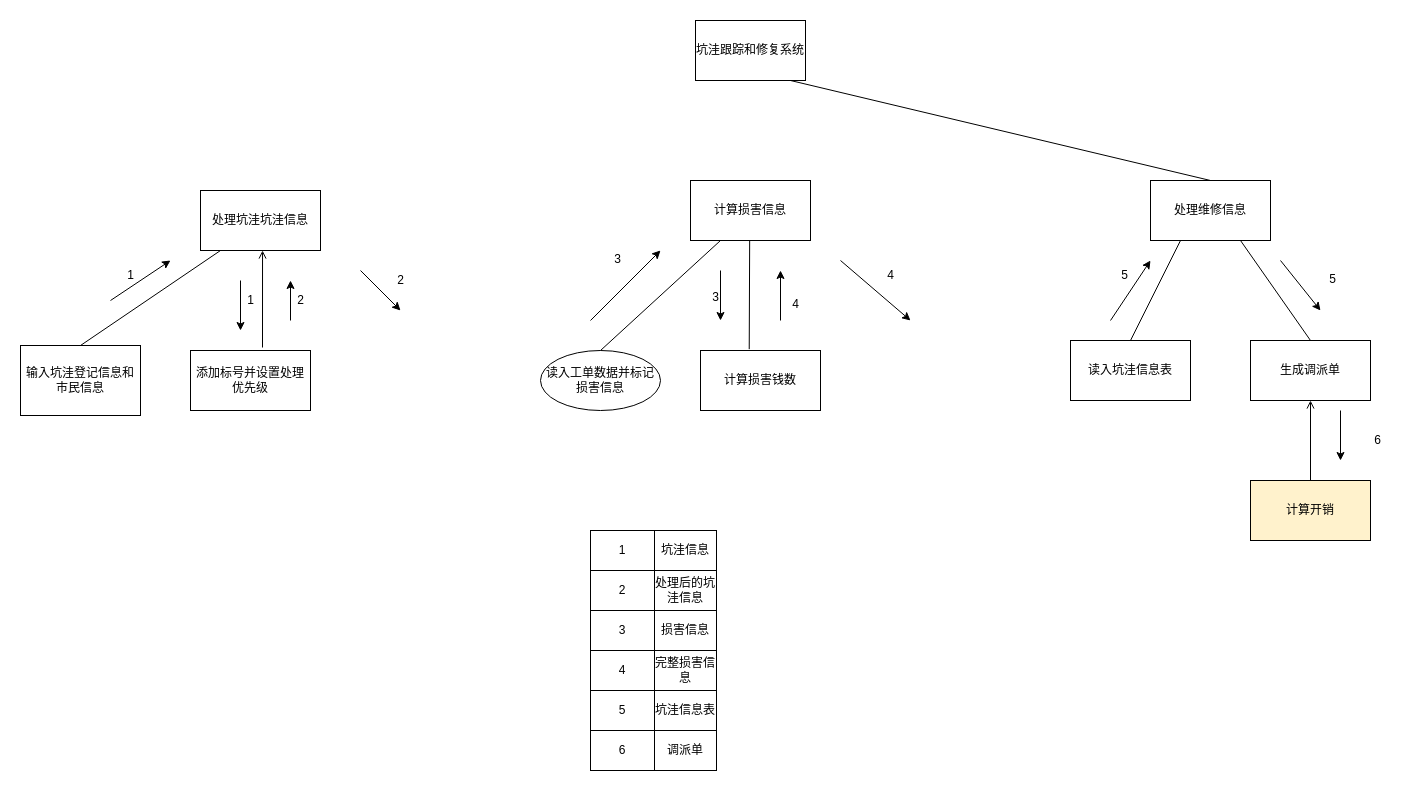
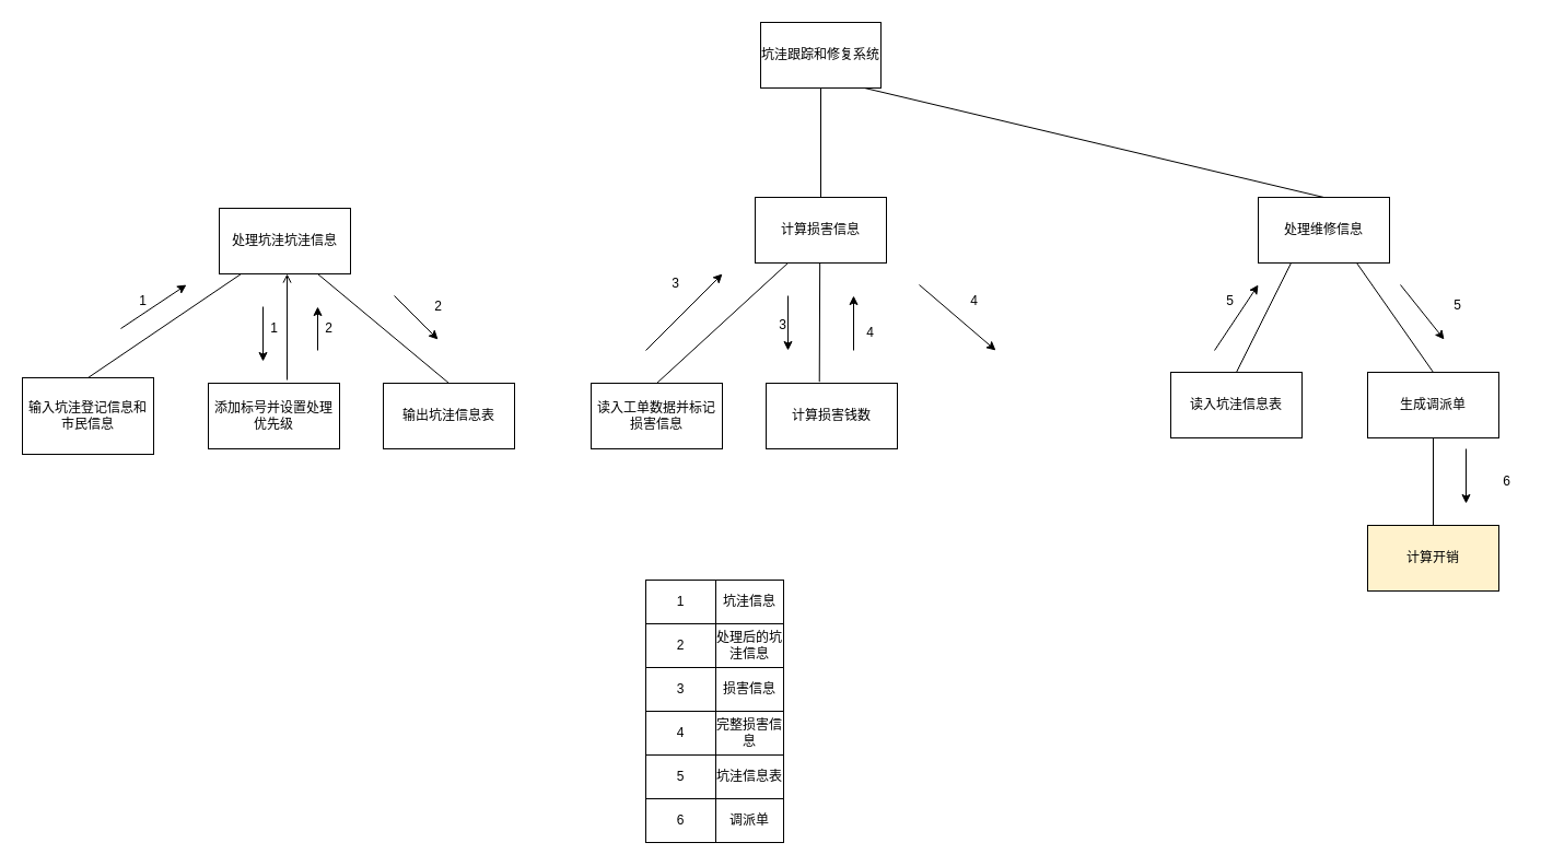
  <mxCell id="0" />
  <mxCell id="1" parent="0" />
  <mxCell id="2" value="坑洼跟踪和修复系统" style="rounded=0;whiteSpace=wrap;html=1;" vertex="1" parent="1"><mxGeometry x="695" y="20" width="110" height="60" as="geometry" /></mxCell>
  <mxCell id="3" value="处理坑洼坑洼信息" style="rounded=0;whiteSpace=wrap;html=1;" vertex="1" parent="1"><mxGeometry x="200" y="190" width="120" height="60" as="geometry" /></mxCell>
  <mxCell id="4" value="计算损害信息" style="rounded=0;whiteSpace=wrap;html=1;" vertex="1" parent="1"><mxGeometry x="690" y="180" width="120" height="60" as="geometry" /></mxCell>
  <mxCell id="5" value="处理维修信息" style="rounded=0;whiteSpace=wrap;html=1;" vertex="1" parent="1"><mxGeometry x="1150" y="180" width="120" height="60" as="geometry" /></mxCell>
  <mxCell id="6" value="输入坑洼登记信息和市民信息" style="rounded=0;whiteSpace=wrap;html=1;" vertex="1" parent="1"><mxGeometry x="20" y="345" width="120" height="70" as="geometry" /></mxCell>
  <mxCell id="7" value="添加标号并设置处理优先级" style="rounded=0;whiteSpace=wrap;html=1;" vertex="1" parent="1"><mxGeometry x="190" y="350" width="120" height="60" as="geometry" /></mxCell>
- <mxCell id="9" value="读入工单数据并标记损害信息" style="ellipse;whiteSpace=wrap;html=1;" vertex="1" parent="1"><mxGeometry x="540" y="350" width="120" height="60" as="geometry" /></mxCell>
+ <mxCell id="8" value="输出坑洼信息表" style="rounded=0;whiteSpace=wrap;html=1;" vertex="1" parent="1"><mxGeometry x="350" y="350" width="120" height="60" as="geometry" /></mxCell>
+ <mxCell id="9" value="读入工单数据并标记损害信息" style="rounded=0;whiteSpace=wrap;html=1;" vertex="1" parent="1"><mxGeometry x="540" y="350" width="120" height="60" as="geometry" /></mxCell>
  <mxCell id="10" value="计算损害钱数" style="rounded=0;whiteSpace=wrap;html=1;" vertex="1" parent="1"><mxGeometry x="700" y="350" width="120" height="60" as="geometry" /></mxCell>
  <mxCell id="11" value="读入坑洼信息表" style="rounded=0;whiteSpace=wrap;html=1;" vertex="1" parent="1"><mxGeometry x="1070" y="340" width="120" height="60" as="geometry" /></mxCell>
  <mxCell id="12" value="生成调派单" style="rounded=0;whiteSpace=wrap;html=1;" vertex="1" parent="1"><mxGeometry x="1250" y="340" width="120" height="60" as="geometry" /></mxCell>
  <mxCell id="13" value="计算开销" style="rounded=0;whiteSpace=wrap;html=1;fillColor=#fff2cc;" vertex="1" parent="1"><mxGeometry x="1250" y="480" width="120" height="60" as="geometry" /></mxCell>
+ <mxCell id="14" value="" style="endArrow=none;html=1;exitX=0.5;exitY=0;exitDx=0;exitDy=0;entryX=0.5;entryY=1;entryDx=0;entryDy=0;" edge="1" parent="1" source="4" target="2"><mxGeometry width="50" height="50" relative="1" as="geometry"><mxPoint x="695" y="130" as="sourcePoint" /><mxPoint x="745" y="80" as="targetPoint" /></mxGeometry></mxCell>
  <mxCell id="15" value="" style="endArrow=none;html=1;exitX=0.5;exitY=0;exitDx=0;exitDy=0;entryX=0.864;entryY=1;entryDx=0;entryDy=0;entryPerimeter=0;" edge="1" parent="1" source="5" target="2"><mxGeometry width="50" height="50" relative="1" as="geometry"><mxPoint x="760" y="190" as="sourcePoint" /><mxPoint x="770" y="100" as="targetPoint" /></mxGeometry></mxCell>
  <mxCell id="16" value="" style="endArrow=none;html=1;exitX=0.5;exitY=0;exitDx=0;exitDy=0;" edge="1" parent="1" source="6"><mxGeometry width="50" height="50" relative="1" as="geometry"><mxPoint x="230" y="345" as="sourcePoint" /><mxPoint x="220" y="250" as="targetPoint" /></mxGeometry></mxCell>
  <mxCell id="17" value="" style="endArrow=open;html=1;exitX=0.6;exitY=-0.05;exitDx=0;exitDy=0;exitPerimeter=0;entryX=0.517;entryY=1;entryDx=0;entryDy=0;entryPerimeter=0;" edge="1" parent="1" source="7" target="3"><mxGeometry width="50" height="50" relative="1" as="geometry"><mxPoint x="244.59" y="350" as="sourcePoint" /><mxPoint x="270" y="260" as="targetPoint" /></mxGeometry></mxCell>
+ <mxCell id="18" value="" style="endArrow=none;html=1;exitX=0.5;exitY=0;exitDx=0;exitDy=0;entryX=0.75;entryY=1;entryDx=0;entryDy=0;" edge="1" parent="1" source="8" target="3"><mxGeometry width="50" height="50" relative="1" as="geometry"><mxPoint x="269.17" y="630" as="sourcePoint" /><mxPoint x="269.17" y="530" as="targetPoint" /></mxGeometry></mxCell>
  <mxCell id="19" value="" style="endArrow=none;html=1;exitX=0.406;exitY=-0.022;exitDx=0;exitDy=0;entryX=0.5;entryY=1;entryDx=0;entryDy=0;exitPerimeter=0;" edge="1" parent="1" source="10"><mxGeometry width="50" height="50" relative="1" as="geometry"><mxPoint x="749.17" y="340" as="sourcePoint" /><mxPoint x="749.17" y="240" as="targetPoint" /></mxGeometry></mxCell>
  <mxCell id="20" value="" style="endArrow=none;html=1;exitX=0.5;exitY=0;exitDx=0;exitDy=0;" edge="1" parent="1" source="9"><mxGeometry width="50" height="50" relative="1" as="geometry"><mxPoint x="720" y="330" as="sourcePoint" /><mxPoint x="720" y="240" as="targetPoint" /></mxGeometry></mxCell>
  <mxCell id="21" value="" style="endArrow=none;html=1;exitX=0.5;exitY=0;exitDx=0;exitDy=0;entryX=0.25;entryY=1;entryDx=0;entryDy=0;" edge="1" parent="1" source="11" target="5"><mxGeometry width="50" height="50" relative="1" as="geometry"><mxPoint x="850" y="630" as="sourcePoint" /><mxPoint x="850" y="530" as="targetPoint" /></mxGeometry></mxCell>
  <mxCell id="22" value="" style="endArrow=none;html=1;exitX=0.5;exitY=0;exitDx=0;exitDy=0;entryX=0.75;entryY=1;entryDx=0;entryDy=0;" edge="1" parent="1" source="12" target="5"><mxGeometry width="50" height="50" relative="1" as="geometry"><mxPoint x="860" y="640" as="sourcePoint" /><mxPoint x="860" y="540" as="targetPoint" /></mxGeometry></mxCell>
- <mxCell id="23" value="" style="endArrow=open;html=1;exitX=0.5;exitY=0;exitDx=0;exitDy=0;entryX=0.5;entryY=1;entryDx=0;entryDy=0;" edge="1" parent="1" source="13" target="12"><mxGeometry width="50" height="50" relative="1" as="geometry"><mxPoint x="870" y="650" as="sourcePoint" /><mxPoint x="870" y="550" as="targetPoint" /></mxGeometry></mxCell>
+ <mxCell id="23" value="" style="endArrow=none;html=1;exitX=0.5;exitY=0;exitDx=0;exitDy=0;entryX=0.5;entryY=1;entryDx=0;entryDy=0;" edge="1" parent="1" source="13" target="12"><mxGeometry width="50" height="50" relative="1" as="geometry"><mxPoint x="870" y="650" as="sourcePoint" /><mxPoint x="870" y="550" as="targetPoint" /></mxGeometry></mxCell>
  <mxCell id="24" value="" style="endArrow=classic;html=1;" edge="1" parent="1"><mxGeometry width="50" height="50" relative="1" as="geometry"><mxPoint x="110" y="300" as="sourcePoint" /><mxPoint x="170" y="260" as="targetPoint" /></mxGeometry></mxCell>
  <mxCell id="25" value="1" style="text;html=1;align=center;verticalAlign=middle;resizable=0;points=[];autosize=1;" vertex="1" parent="1"><mxGeometry x="120" y="265" width="20" height="20" as="geometry" /></mxCell>
  <mxCell id="26" value="" style="endArrow=classic;html=1;" edge="1" parent="1"><mxGeometry width="50" height="50" relative="1" as="geometry"><mxPoint x="240" y="280" as="sourcePoint" /><mxPoint x="240" y="330" as="targetPoint" /></mxGeometry></mxCell>
  <mxCell id="27" value="1" style="text;html=1;align=center;verticalAlign=middle;resizable=0;points=[];autosize=1;" vertex="1" parent="1"><mxGeometry x="240" y="290" width="20" height="20" as="geometry" /></mxCell>
  <mxCell id="28" value="" style="endArrow=classic;html=1;" edge="1" parent="1"><mxGeometry width="50" height="50" relative="1" as="geometry"><mxPoint x="290" y="320" as="sourcePoint" /><mxPoint x="290" y="280" as="targetPoint" /></mxGeometry></mxCell>
  <mxCell id="29" value="2" style="text;html=1;align=center;verticalAlign=middle;resizable=0;points=[];autosize=1;" vertex="1" parent="1"><mxGeometry x="290" y="290" width="20" height="20" as="geometry" /></mxCell>
  <mxCell id="30" value="" style="endArrow=classic;html=1;" edge="1" parent="1"><mxGeometry width="50" height="50" relative="1" as="geometry"><mxPoint x="360" y="270" as="sourcePoint" /><mxPoint x="400" y="310" as="targetPoint" /></mxGeometry></mxCell>
  <mxCell id="31" value="2" style="text;html=1;align=center;verticalAlign=middle;resizable=0;points=[];autosize=1;" vertex="1" parent="1"><mxGeometry x="390" y="270" width="20" height="20" as="geometry" /></mxCell>
  <mxCell id="32" value="" style="endArrow=classic;html=1;" edge="1" parent="1"><mxGeometry width="50" height="50" relative="1" as="geometry"><mxPoint x="590" y="320" as="sourcePoint" /><mxPoint x="660" y="250" as="targetPoint" /></mxGeometry></mxCell>
  <mxCell id="33" value="3" style="text;html=1;align=center;verticalAlign=middle;resizable=0;points=[];autosize=1;" vertex="1" parent="1"><mxGeometry x="607" y="249" width="20" height="20" as="geometry" /></mxCell>
  <mxCell id="34" value="" style="endArrow=classic;html=1;" edge="1" parent="1"><mxGeometry width="50" height="50" relative="1" as="geometry"><mxPoint x="720" y="270" as="sourcePoint" /><mxPoint x="720" y="320" as="targetPoint" /></mxGeometry></mxCell>
  <mxCell id="35" value="3" style="text;html=1;align=center;verticalAlign=middle;resizable=0;points=[];autosize=1;" vertex="1" parent="1"><mxGeometry x="705" y="287" width="20" height="20" as="geometry" /></mxCell>
  <mxCell id="36" value="" style="endArrow=classic;html=1;" edge="1" parent="1"><mxGeometry width="50" height="50" relative="1" as="geometry"><mxPoint x="780" y="320" as="sourcePoint" /><mxPoint x="780" y="270" as="targetPoint" /></mxGeometry></mxCell>
  <mxCell id="37" value="4" style="text;html=1;align=center;verticalAlign=middle;resizable=0;points=[];autosize=1;" vertex="1" parent="1"><mxGeometry x="785" y="294" width="20" height="20" as="geometry" /></mxCell>
  <mxCell id="38" value="" style="endArrow=classic;html=1;" edge="1" parent="1"><mxGeometry width="50" height="50" relative="1" as="geometry"><mxPoint x="840" y="260" as="sourcePoint" /><mxPoint x="910" y="320" as="targetPoint" /></mxGeometry></mxCell>
  <mxCell id="39" value="4" style="text;html=1;align=center;verticalAlign=middle;resizable=0;points=[];autosize=1;" vertex="1" parent="1"><mxGeometry x="880" y="265" width="20" height="20" as="geometry" /></mxCell>
  <mxCell id="40" value="" style="endArrow=classic;html=1;" edge="1" parent="1"><mxGeometry width="50" height="50" relative="1" as="geometry"><mxPoint x="1110" y="320" as="sourcePoint" /><mxPoint x="1150" y="260" as="targetPoint" /></mxGeometry></mxCell>
  <mxCell id="41" value="5" style="text;html=1;align=center;verticalAlign=middle;resizable=0;points=[];autosize=1;" vertex="1" parent="1"><mxGeometry x="1114" y="265" width="20" height="20" as="geometry" /></mxCell>
  <mxCell id="42" value="" style="endArrow=classic;html=1;" edge="1" parent="1"><mxGeometry width="50" height="50" relative="1" as="geometry"><mxPoint x="1280" y="260" as="sourcePoint" /><mxPoint x="1320" y="310" as="targetPoint" /></mxGeometry></mxCell>
  <mxCell id="43" value="5" style="text;html=1;align=center;verticalAlign=middle;resizable=0;points=[];autosize=1;" vertex="1" parent="1"><mxGeometry x="1322" y="269" width="20" height="20" as="geometry" /></mxCell>
  <mxCell id="44" value="" style="endArrow=classic;html=1;" edge="1" parent="1"><mxGeometry width="50" height="50" relative="1" as="geometry"><mxPoint x="1340" y="410" as="sourcePoint" /><mxPoint x="1340" y="460" as="targetPoint" /></mxGeometry></mxCell>
  <mxCell id="45" value="6" style="text;html=1;align=center;verticalAlign=middle;resizable=0;points=[];autosize=1;" vertex="1" parent="1"><mxGeometry x="1367" y="430" width="20" height="20" as="geometry" /></mxCell>
  <mxCell id="46" value="" style="html=1;whiteSpace=wrap;container=1;collapsible=0;childLayout=tableLayout;" vertex="1" parent="1"><mxGeometry x="590" y="530" width="126" height="240" as="geometry" /></mxCell>
  <mxCell id="47" value="" style="html=1;whiteSpace=wrap;collapsible=0;dropTarget=0;pointerEvents=0;fillColor=none;strokeColor=none;points=[[0,0.5],[1,0.5]];portConstraint=eastwest;" vertex="1" parent="46"><mxGeometry width="126" height="40" as="geometry" /></mxCell>
  <mxCell id="48" value="1" style="shape=partialRectangle;html=1;whiteSpace=wrap;connectable=0;fillColor=none;" vertex="1" parent="47"><mxGeometry width="64" height="40" as="geometry" /></mxCell>
  <mxCell id="49" value="坑洼信息" style="shape=partialRectangle;html=1;whiteSpace=wrap;connectable=0;fillColor=none;" vertex="1" parent="47"><mxGeometry x="64" width="62" height="40" as="geometry" /></mxCell>
  <mxCell id="50" value="" style="html=1;whiteSpace=wrap;collapsible=0;dropTarget=0;pointerEvents=0;fillColor=none;strokeColor=none;points=[[0,0.5],[1,0.5]];portConstraint=eastwest;" vertex="1" parent="46"><mxGeometry y="40" width="126" height="40" as="geometry" /></mxCell>
  <mxCell id="51" value="2" style="shape=partialRectangle;html=1;whiteSpace=wrap;connectable=0;fillColor=none;" vertex="1" parent="50"><mxGeometry width="64" height="40" as="geometry" /></mxCell>
  <mxCell id="52" value="处理后的坑洼信息" style="shape=partialRectangle;html=1;whiteSpace=wrap;connectable=0;fillColor=none;" vertex="1" parent="50"><mxGeometry x="64" width="62" height="40" as="geometry" /></mxCell>
  <mxCell id="53" value="" style="html=1;whiteSpace=wrap;collapsible=0;dropTarget=0;pointerEvents=0;fillColor=none;strokeColor=none;points=[[0,0.5],[1,0.5]];portConstraint=eastwest;" vertex="1" parent="46"><mxGeometry y="80" width="126" height="40" as="geometry" /></mxCell>
  <mxCell id="54" value="3" style="shape=partialRectangle;html=1;whiteSpace=wrap;connectable=0;fillColor=none;" vertex="1" parent="53"><mxGeometry width="64" height="40" as="geometry" /></mxCell>
  <mxCell id="55" value="损害信息" style="shape=partialRectangle;html=1;whiteSpace=wrap;connectable=0;fillColor=none;" vertex="1" parent="53"><mxGeometry x="64" width="62" height="40" as="geometry" /></mxCell>
  <mxCell id="56" value="" style="html=1;whiteSpace=wrap;collapsible=0;dropTarget=0;pointerEvents=0;fillColor=none;strokeColor=none;points=[[0,0.5],[1,0.5]];portConstraint=eastwest;" vertex="1" parent="46"><mxGeometry y="120" width="126" height="40" as="geometry" /></mxCell>
  <mxCell id="57" value="4" style="shape=partialRectangle;html=1;whiteSpace=wrap;connectable=0;fillColor=none;" vertex="1" parent="56"><mxGeometry width="64" height="40" as="geometry" /></mxCell>
  <mxCell id="58" value="完整损害信息" style="shape=partialRectangle;html=1;whiteSpace=wrap;connectable=0;fillColor=none;" vertex="1" parent="56"><mxGeometry x="64" width="62" height="40" as="geometry" /></mxCell>
  <mxCell id="59" value="" style="html=1;whiteSpace=wrap;collapsible=0;dropTarget=0;pointerEvents=0;fillColor=none;strokeColor=none;points=[[0,0.5],[1,0.5]];portConstraint=eastwest;" vertex="1" parent="46"><mxGeometry y="160" width="126" height="40" as="geometry" /></mxCell>
  <mxCell id="60" value="5" style="shape=partialRectangle;html=1;whiteSpace=wrap;connectable=0;fillColor=none;" vertex="1" parent="59"><mxGeometry width="64" height="40" as="geometry" /></mxCell>
  <mxCell id="61" value="坑洼信息表" style="shape=partialRectangle;html=1;whiteSpace=wrap;connectable=0;fillColor=none;" vertex="1" parent="59"><mxGeometry x="64" width="62" height="40" as="geometry" /></mxCell>
  <mxCell id="62" style="html=1;whiteSpace=wrap;collapsible=0;dropTarget=0;pointerEvents=0;fillColor=none;strokeColor=none;points=[[0,0.5],[1,0.5]];portConstraint=eastwest;" vertex="1" parent="46"><mxGeometry y="200" width="126" height="40" as="geometry" /></mxCell>
  <mxCell id="63" value="6" style="shape=partialRectangle;html=1;whiteSpace=wrap;connectable=0;fillColor=none;" vertex="1" parent="62"><mxGeometry width="64" height="40" as="geometry" /></mxCell>
  <mxCell id="64" value="调派单" style="shape=partialRectangle;html=1;whiteSpace=wrap;connectable=0;fillColor=none;" vertex="1" parent="62"><mxGeometry x="64" width="62" height="40" as="geometry" /></mxCell>
